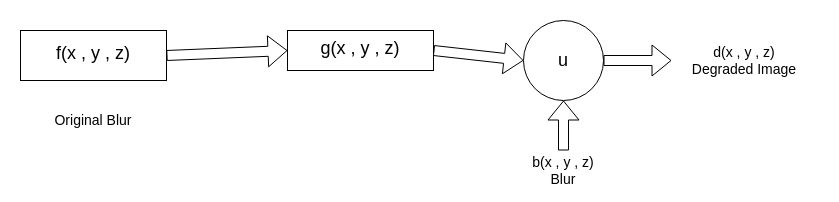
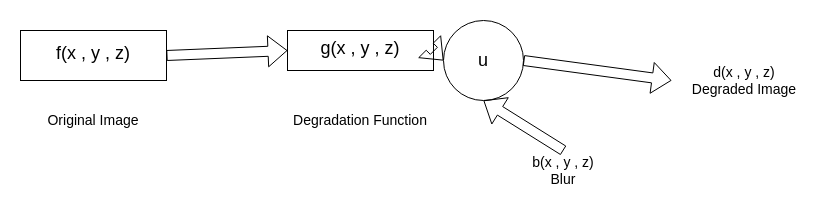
  <mxCell id="0" />
  <mxCell id="1" parent="0" />
  <mxCell id="2" value="&lt;sup&gt;&lt;font style=&quot;font-size: 18px&quot;&gt;g(x , y , z)&lt;/font&gt;&lt;/sup&gt;" style="rounded=0;whiteSpace=wrap;html=1;" vertex="1" parent="1"><mxGeometry x="287" y="30" width="146" height="40" as="geometry" /></mxCell>
+ <mxCell id="3" value="&lt;font style=&quot;font-size: 14px&quot;&gt;Degradation Function&lt;/font&gt;" style="text;html=1;strokeColor=none;fillColor=none;align=center;verticalAlign=middle;whiteSpace=wrap;rounded=0;" vertex="1" parent="1"><mxGeometry x="287" y="110" width="146" height="20" as="geometry" /></mxCell>
  <mxCell id="4" value="&lt;sup&gt;&lt;font style=&quot;font-size: 18px&quot;&gt;f(x , y , z)&lt;/font&gt;&lt;/sup&gt;" style="rounded=0;whiteSpace=wrap;html=1;" vertex="1" parent="1"><mxGeometry x="20" y="30" width="146" height="50" as="geometry" /></mxCell>
- <mxCell id="5" value="&lt;span style=&quot;font-size: 14px&quot;&gt;Original Blur&lt;/span&gt;" style="text;html=1;strokeColor=none;fillColor=none;align=center;verticalAlign=middle;whiteSpace=wrap;rounded=0;" vertex="1" parent="1"><mxGeometry x="20" y="110" width="146" height="20" as="geometry" /></mxCell>
+ <mxCell id="5" value="&lt;span style=&quot;font-size: 14px&quot;&gt;Original Image&lt;/span&gt;" style="text;html=1;strokeColor=none;fillColor=none;align=center;verticalAlign=middle;whiteSpace=wrap;rounded=0;" vertex="1" parent="1"><mxGeometry x="20" y="110" width="146" height="20" as="geometry" /></mxCell>
  <mxCell id="6" value="" style="shape=flexArrow;endArrow=classic;html=1;entryX=0;entryY=0.5;entryDx=0;entryDy=0;exitX=1;exitY=0.5;exitDx=0;exitDy=0;" edge="1" parent="1" source="4" target="2"><mxGeometry width="50" height="50" relative="1" as="geometry"><mxPoint x="223" y="20" as="sourcePoint" /><mxPoint x="273" y="-30" as="targetPoint" /></mxGeometry></mxCell>
- <mxCell id="7" value="&lt;font style=&quot;font-size: 18px&quot;&gt;u&lt;/font&gt;" style="ellipse;whiteSpace=wrap;html=1;aspect=fixed;" vertex="1" parent="1"><mxGeometry x="523" y="20" width="80" height="80" as="geometry" /></mxCell>
+ <mxCell id="7" value="&lt;font style=&quot;font-size: 18px&quot;&gt;u&lt;/font&gt;" style="ellipse;whiteSpace=wrap;html=1;aspect=fixed;" vertex="1" parent="1"><mxGeometry x="443" y="20" width="80" height="80" as="geometry" /></mxCell>
  <mxCell id="8" value="" style="shape=flexArrow;endArrow=classic;html=1;entryX=0.5;entryY=1;entryDx=0;entryDy=0;" edge="1" parent="1" target="7"><mxGeometry width="50" height="50" relative="1" as="geometry"><mxPoint x="563" y="150" as="sourcePoint" /><mxPoint x="614" y="150" as="targetPoint" /></mxGeometry></mxCell>
  <mxCell id="9" value="&lt;font style=&quot;font-size: 14px&quot;&gt;b(x , y , z)&lt;br&gt;Blur&lt;br&gt;&lt;/font&gt;" style="text;html=1;strokeColor=none;fillColor=none;align=center;verticalAlign=middle;whiteSpace=wrap;rounded=0;" vertex="1" parent="1"><mxGeometry x="490" y="160" width="146" height="20" as="geometry" /></mxCell>
  <mxCell id="10" value="" style="shape=flexArrow;endArrow=classic;html=1;entryX=0;entryY=0.5;entryDx=0;entryDy=0;exitX=1;exitY=0.5;exitDx=0;exitDy=0;" edge="1" parent="1" source="2" target="7"><mxGeometry width="50" height="50" relative="1" as="geometry"><mxPoint x="430" y="-40" as="sourcePoint" /><mxPoint x="551" y="-40" as="targetPoint" /></mxGeometry></mxCell>
- <mxCell id="11" value="&lt;font style=&quot;font-size: 14px&quot;&gt;d(x , y , z)&lt;br&gt;Degraded Image&lt;br&gt;&lt;/font&gt;" style="text;html=1;strokeColor=none;fillColor=none;align=center;verticalAlign=middle;whiteSpace=wrap;rounded=0;" vertex="1" parent="1"><mxGeometry x="671" y="50" width="146" height="20" as="geometry" /></mxCell>
+ <mxCell id="11" value="&lt;font style=&quot;font-size: 14px&quot;&gt;d(x , y , z)&lt;br&gt;Degraded Image&lt;br&gt;&lt;/font&gt;" style="text;html=1;strokeColor=none;fillColor=none;align=center;verticalAlign=middle;whiteSpace=wrap;rounded=0;" vertex="1" parent="1"><mxGeometry x="671" y="70" width="146" height="20" as="geometry" /></mxCell>
  <mxCell id="12" value="" style="shape=flexArrow;endArrow=classic;html=1;entryX=0;entryY=0.5;entryDx=0;entryDy=0;exitX=1;exitY=0.5;exitDx=0;exitDy=0;" edge="1" parent="1" source="7" target="11"><mxGeometry width="50" height="50" relative="1" as="geometry"><mxPoint x="573" y="160" as="sourcePoint" /><mxPoint x="573" y="110" as="targetPoint" /></mxGeometry></mxCell>
